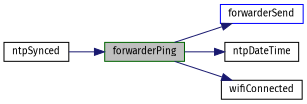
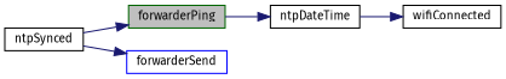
  digraph {
    fontname="Fira Sans"
    rankdir=LR
    node [color=black fillcolor=white fontname="Fira Sans" fontsize=10 shape=record style=filled]
    edge [color=midnightblue fontname="Fira Sans" fontsize=10 labelfontname=Helvetica labelfontsize=10 style=solid]
    n1 [color=darkgreen fillcolor=grey75 fontcolor=black height=0.2 label=forwarderPing width=0.4]
    n2 [color=blue height=0.2 label=forwarderSend width=0.4]
    n3 [height=0.2 label=ntpDateTime width=0.4]
    n4 [height=0.2 label=wifiConnected width=0.4]
    n5 [height=0.2 label=ntpSynced width=0.4]
-   n1 -> n2
+   n5 -> n2
    n1 -> n3
-   n1 -> n4
+   n3 -> n4
    n5 -> n1
  }
